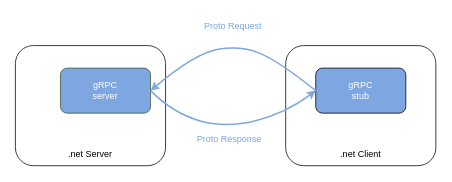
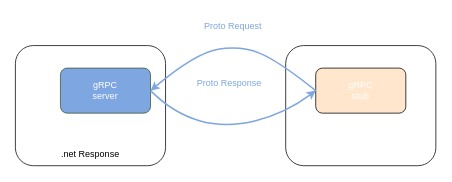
  <mxCell id="0" />
  <mxCell id="1" parent="0" />
  <mxCell id="2" value="" style="rounded=1;whiteSpace=wrap;html=1;perimeterSpacing=0;" vertex="1" parent="1"><mxGeometry x="20" y="60" width="200" height="160" as="geometry" /></mxCell>
- <mxCell id="3" value=".net Server" style="text;html=1;strokeColor=none;fillColor=none;align=center;verticalAlign=middle;whiteSpace=wrap;rounded=0;" vertex="1" parent="1"><mxGeometry x="20" y="190" width="200" height="30" as="geometry" /></mxCell>
+ <mxCell id="3" value=".net Response" style="text;html=1;strokeColor=none;fillColor=none;align=center;verticalAlign=middle;whiteSpace=wrap;rounded=0;" vertex="1" parent="1"><mxGeometry x="20" y="190" width="200" height="30" as="geometry" /></mxCell>
  <mxCell id="4" value="" style="rounded=1;whiteSpace=wrap;html=1;" vertex="1" parent="1"><mxGeometry x="380" y="60" width="200" height="160" as="geometry" /></mxCell>
- <mxCell id="5" value=".net Client" style="text;html=1;strokeColor=none;fillColor=none;align=center;verticalAlign=middle;whiteSpace=wrap;rounded=0;" vertex="1" parent="1"><mxGeometry x="380" y="190" width="200" height="30" as="geometry" /></mxCell>
  <mxCell id="6" value="gRPC&lt;br&gt;server" style="rounded=1;whiteSpace=wrap;html=1;fillColor=#7EA6E0;fontColor=#ffffff;strokeColor=#3A5431;" vertex="1" parent="1"><mxGeometry x="80" y="90" width="120" height="60" as="geometry" /></mxCell>
- <mxCell id="7" value="gRPC&lt;br&gt;stub" style="rounded=1;whiteSpace=wrap;html=1;fillColor=#7EA6E0;fontColor=#FFFFFF;" vertex="1" parent="1"><mxGeometry x="420" y="90" width="120" height="60" as="geometry" /></mxCell>
+ <mxCell id="7" value="gRPC&lt;br&gt;stub" style="rounded=1;whiteSpace=wrap;html=1;fillColor=#ffe6cc;fontColor=#FFFFFF;" vertex="1" parent="1"><mxGeometry x="420" y="90" width="120" height="60" as="geometry" /></mxCell>
  <mxCell id="8" value="" style="curved=1;endArrow=classic;html=1;rounded=0;exitX=0;exitY=0.5;exitDx=0;exitDy=0;entryX=1;entryY=0.5;entryDx=0;entryDy=0;strokeWidth=2;strokeColor=#7EA6E0;" edge="1" parent="1" source="7" target="6"><mxGeometry width="50" height="50" relative="1" as="geometry"><mxPoint x="340" y="240" as="sourcePoint" /><mxPoint x="290" y="290" as="targetPoint" /><Array as="points"><mxPoint x="370" y="80" /><mxPoint x="320" y="60" /><mxPoint x="260" y="70" /></Array></mxGeometry></mxCell>
  <mxCell id="9" value="" style="curved=1;endArrow=classic;html=1;rounded=0;exitX=1;exitY=0.5;exitDx=0;exitDy=0;entryX=0;entryY=0.5;entryDx=0;entryDy=0;strokeWidth=2;strokeColor=#7EA6E0;" edge="1" parent="1" source="6" target="7"><mxGeometry width="50" height="50" relative="1" as="geometry"><mxPoint x="190" y="160" as="sourcePoint" /><mxPoint x="430" y="160" as="targetPoint" /><Array as="points"><mxPoint x="230" y="150" /><mxPoint x="300" y="170" /><mxPoint x="380" y="150" /></Array></mxGeometry></mxCell>
  <mxCell id="10" value="&lt;font color=&quot;#7ea6e0&quot;&gt;Proto Request&lt;/font&gt;" style="text;html=1;strokeColor=none;fillColor=none;align=center;verticalAlign=middle;whiteSpace=wrap;rounded=0;" vertex="1" parent="1"><mxGeometry x="245" y="20" width="130" height="30" as="geometry" /></mxCell>
- <mxCell id="11" value="&lt;font color=&quot;#7ea6e0&quot;&gt;Proto Response&lt;/font&gt;" style="text;html=1;strokeColor=none;fillColor=none;align=center;verticalAlign=middle;whiteSpace=wrap;rounded=0;" vertex="1" parent="1"><mxGeometry x="240" y="170" width="130" height="30" as="geometry" /></mxCell>
+ <mxCell id="11" value="&lt;font color=&quot;#7ea6e0&quot;&gt;Proto Response&lt;/font&gt;" style="text;html=1;strokeColor=none;fillColor=none;align=center;verticalAlign=middle;whiteSpace=wrap;rounded=0;" vertex="1" parent="1"><mxGeometry x="240" y="95" width="130" height="30" as="geometry" /></mxCell>
